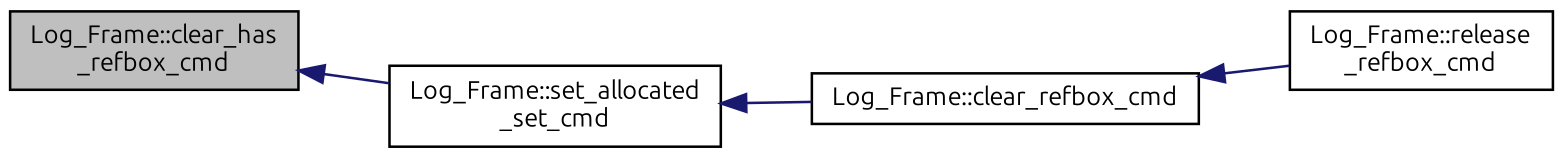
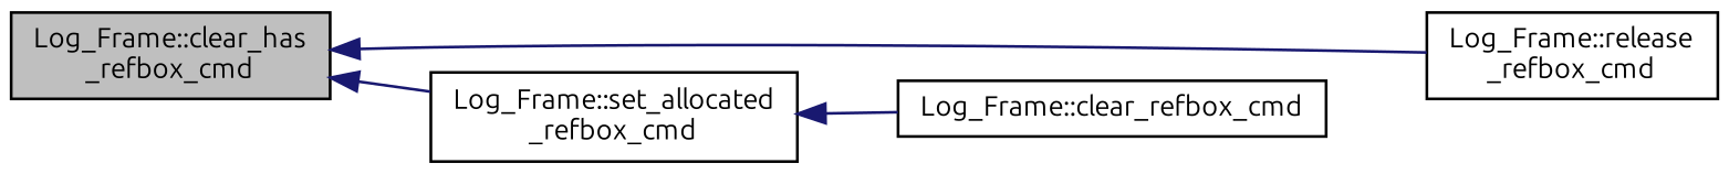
  digraph {
    fontname=Ubuntu
    rankdir=LR
    node [color=black fillcolor=white fontname=Ubuntu fontsize=10 shape=record style=filled]
    edge [color=midnightblue dir=back fontname=Ubuntu fontsize=10 labelfontname=Helvetica labelfontsize=10 style=solid]
    n1 [fillcolor=grey75 fontcolor=black height=0.2 label="Log_Frame::clear_has\l_refbox_cmd" width=0.4]
    n2 [height=0.2 label="Log_Frame::release\l_refbox_cmd" width=0.4]
-   n3 [height=0.2 label="Log_Frame::set_allocated\l_set_cmd" width=0.4]
+   n3 [height=0.2 label="Log_Frame::set_allocated\l_refbox_cmd" width=0.4]
    n4 [height=0.2 label="Log_Frame::clear_refbox_cmd" width=0.4]
-   n4 -> n2
+   n1 -> n2
    n1 -> n3
    n3 -> n4
  }
